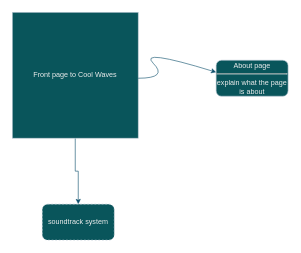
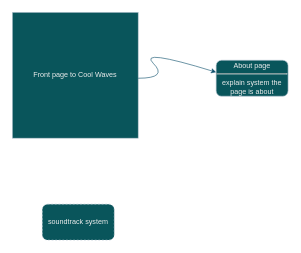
  <mxCell id="0" />
  <mxCell id="1" parent="0" />
- <mxCell id="2" style="edgeStyle=orthogonalEdgeStyle;rounded=0;orthogonalLoop=1;jettySize=auto;html=1;labelBackgroundColor=none;strokeColor=#0B4D6A;fontColor=default;" parent="1" source="3" edge="1" target="6"><mxGeometry relative="1" as="geometry"><mxPoint x="130" y="370" as="targetPoint" /></mxGeometry></mxCell>
  <mxCell id="3" value="Front page to Cool Waves" style="whiteSpace=wrap;html=1;aspect=fixed;labelBackgroundColor=none;fillColor=#09555B;strokeColor=#BAC8D3;fontColor=#EEEEEE;" parent="1" vertex="1"><mxGeometry x="20" y="20" width="210" height="210" as="geometry" /></mxCell>
  <mxCell id="4" value="" style="curved=1;endArrow=classic;html=1;rounded=0;labelBackgroundColor=none;strokeColor=#0B4D6A;fontColor=default;" parent="1" edge="1"><mxGeometry width="50" height="50" relative="1" as="geometry"><mxPoint x="230" y="130" as="sourcePoint" /><mxPoint x="360" y="120" as="targetPoint" /><Array as="points"><mxPoint x="280" y="130" /><mxPoint x="230" y="80" /></Array></mxGeometry></mxCell>
- <mxCell id="5" value="About page&lt;hr&gt;explain what the page is about" style="rounded=1;whiteSpace=wrap;html=1;labelBackgroundColor=none;fillColor=#09555B;strokeColor=#BAC8D3;fontColor=#EEEEEE;" parent="1" vertex="1"><mxGeometry x="360" y="100" width="120" height="60" as="geometry" /></mxCell>
+ <mxCell id="5" value="About page&lt;hr&gt;explain system the page is about" style="rounded=1;whiteSpace=wrap;html=1;labelBackgroundColor=none;fillColor=#09555B;strokeColor=#BAC8D3;fontColor=#EEEEEE;" parent="1" vertex="1"><mxGeometry x="360" y="100" width="120" height="60" as="geometry" /></mxCell>
  <mxCell id="6" value="soundtrack system" style="rounded=1;whiteSpace=wrap;html=1;strokeColor=#BAC8D3;fontColor=#EEEEEE;fillColor=#09555B;dashed=1;" vertex="1" parent="1"><mxGeometry x="70" y="340" width="120" height="60" as="geometry" /></mxCell>
